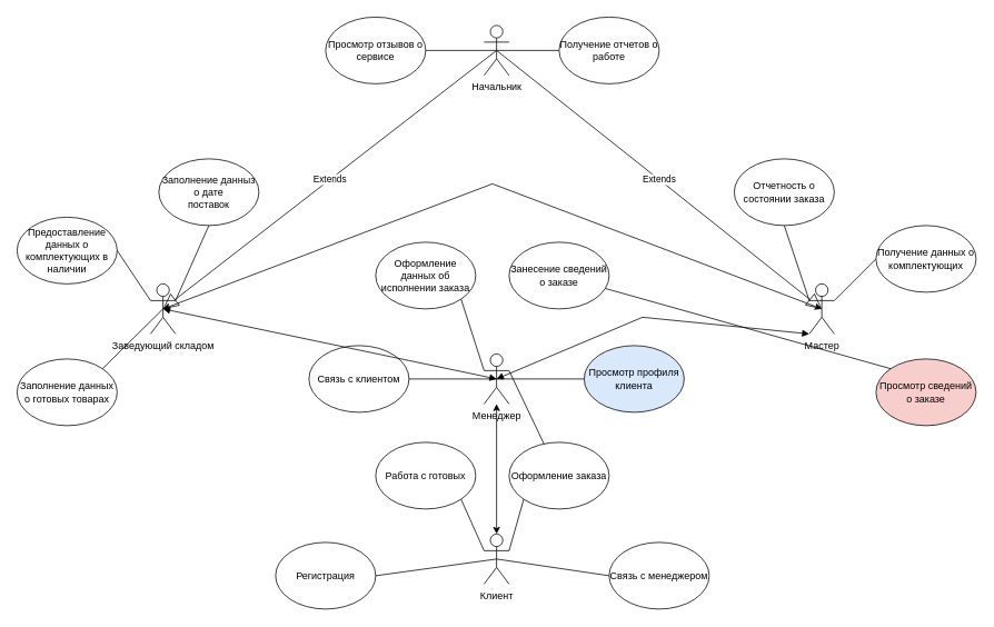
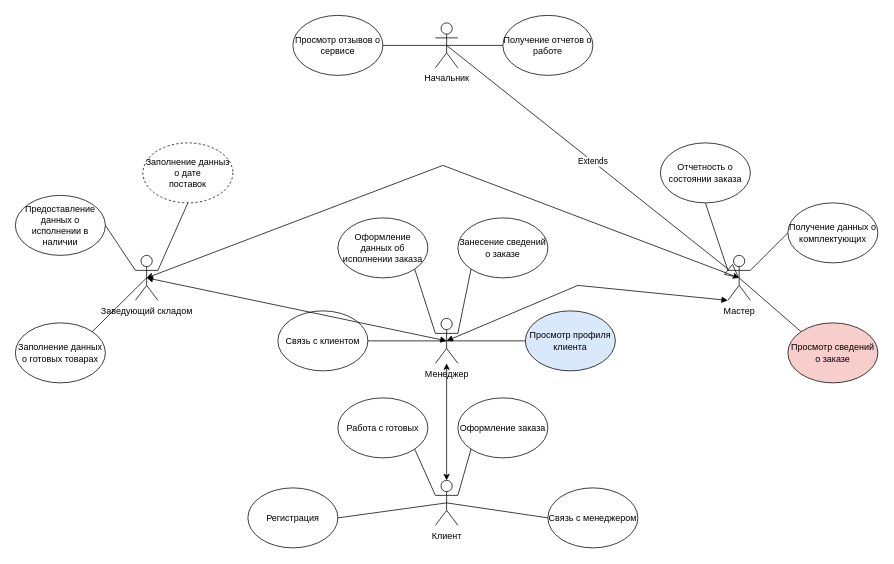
  <mxCell id="0" />
  <mxCell id="1" parent="0" />
  <mxCell id="2" value="Клиент" style="shape=umlActor;verticalLabelPosition=bottom;verticalAlign=top;html=1;outlineConnect=0;" vertex="1" parent="1"><mxGeometry x="580" y="640" width="30" height="60" as="geometry" /></mxCell>
  <mxCell id="3" value="Связь с менеджером" style="ellipse;whiteSpace=wrap;html=1;" vertex="1" parent="1"><mxGeometry x="730" y="650" width="120" height="80" as="geometry" /></mxCell>
  <mxCell id="4" value="Оформление заказа" style="ellipse;whiteSpace=wrap;html=1;" vertex="1" parent="1"><mxGeometry x="610" y="530" width="120" height="80" as="geometry" /></mxCell>
  <mxCell id="5" value="Работа с готовых" style="ellipse;whiteSpace=wrap;html=1;" vertex="1" parent="1"><mxGeometry x="450" y="530" width="120" height="80" as="geometry" /></mxCell>
  <mxCell id="6" value="Регистрация" style="ellipse;whiteSpace=wrap;html=1;" vertex="1" parent="1"><mxGeometry x="330" y="650" width="120" height="80" as="geometry" /></mxCell>
  <mxCell id="7" value="Менеджер" style="shape=umlActor;verticalLabelPosition=bottom;verticalAlign=top;html=1;outlineConnect=0;" vertex="1" parent="1"><mxGeometry x="580" y="424" width="30" height="60" as="geometry" /></mxCell>
  <mxCell id="8" value="Связь с клиентом" style="ellipse;whiteSpace=wrap;html=1;" vertex="1" parent="1"><mxGeometry x="370" y="414" width="120" height="80" as="geometry" /></mxCell>
  <mxCell id="9" value="Просмотр профиля клиента" style="ellipse;whiteSpace=wrap;html=1;fillColor=#dae8fc;" vertex="1" parent="1"><mxGeometry x="700" y="414" width="120" height="80" as="geometry" /></mxCell>
  <mxCell id="10" value="Оформление данных об исполнении заказа" style="ellipse;whiteSpace=wrap;html=1;" vertex="1" parent="1"><mxGeometry x="450" y="290" width="120" height="80" as="geometry" /></mxCell>
  <mxCell id="11" value="Занесение сведений о заказе" style="ellipse;whiteSpace=wrap;html=1;" vertex="1" parent="1"><mxGeometry x="610" y="290" width="120" height="80" as="geometry" /></mxCell>
  <mxCell id="12" value="Мастер" style="shape=umlActor;verticalLabelPosition=bottom;verticalAlign=top;html=1;outlineConnect=0;" vertex="1" parent="1"><mxGeometry x="970" y="340" width="30" height="60" as="geometry" /></mxCell>
  <mxCell id="13" value="Отчетность о состоянии заказа" style="ellipse;whiteSpace=wrap;html=1;" vertex="1" parent="1"><mxGeometry x="880" y="190" width="120" height="80" as="geometry" /></mxCell>
  <mxCell id="14" value="Получение данных о комплектующих" style="ellipse;whiteSpace=wrap;html=1;" vertex="1" parent="1"><mxGeometry x="1050" y="270" width="120" height="80" as="geometry" /></mxCell>
  <mxCell id="15" value="Просмотр сведений о заказе" style="ellipse;whiteSpace=wrap;html=1;fillColor=#f8cecc;" vertex="1" parent="1"><mxGeometry x="1050" y="430" width="120" height="80" as="geometry" /></mxCell>
  <mxCell id="16" value="Заведующий складом" style="shape=umlActor;verticalLabelPosition=bottom;verticalAlign=top;html=1;outlineConnect=0;" vertex="1" parent="1"><mxGeometry x="180" y="340" width="30" height="60" as="geometry" /></mxCell>
- <mxCell id="17" value="Заполнение данныз о дате&lt;br&gt;поставок" style="ellipse;whiteSpace=wrap;html=1;" vertex="1" parent="1"><mxGeometry x="190" y="190" width="120" height="80" as="geometry" /></mxCell>
+ <mxCell id="17" value="Заполнение данныз о дате&lt;br&gt;поставок" style="ellipse;whiteSpace=wrap;html=1;dashed=1;" vertex="1" parent="1"><mxGeometry x="190" y="190" width="120" height="80" as="geometry" /></mxCell>
  <mxCell id="18" value="Заполнение данных о готовых товарах" style="ellipse;whiteSpace=wrap;html=1;" vertex="1" parent="1"><mxGeometry x="20" y="430" width="120" height="80" as="geometry" /></mxCell>
- <mxCell id="19" value="Предоставление данных о комплектующих в наличии" style="ellipse;whiteSpace=wrap;html=1;" vertex="1" parent="1"><mxGeometry x="20" y="260" width="120" height="80" as="geometry" /></mxCell>
+ <mxCell id="19" value="Предоставление данных о исполнении в наличии" style="ellipse;whiteSpace=wrap;html=1;" vertex="1" parent="1"><mxGeometry x="20" y="260" width="120" height="80" as="geometry" /></mxCell>
  <mxCell id="20" value="Начальник" style="shape=umlActor;verticalLabelPosition=bottom;verticalAlign=top;html=1;outlineConnect=0;" vertex="1" parent="1"><mxGeometry x="580" y="30" width="30" height="60" as="geometry" /></mxCell>
  <mxCell id="21" value="Просмотр отзывов о сервисе" style="ellipse;whiteSpace=wrap;html=1;" vertex="1" parent="1"><mxGeometry x="390" y="20" width="120" height="80" as="geometry" /></mxCell>
  <mxCell id="22" value="Получение отчетов о работе" style="ellipse;whiteSpace=wrap;html=1;" vertex="1" parent="1"><mxGeometry x="670" y="20" width="120" height="80" as="geometry" /></mxCell>
  <mxCell id="23" value="" style="endArrow=none;html=1;rounded=0;exitX=0;exitY=0.5;exitDx=0;exitDy=0;entryX=0.5;entryY=0.5;entryDx=0;entryDy=0;entryPerimeter=0;" edge="1" parent="1" source="3" target="2"><mxGeometry width="50" height="50" relative="1" as="geometry"><mxPoint x="730" y="650" as="sourcePoint" /><mxPoint x="680" y="160" as="targetPoint" /></mxGeometry></mxCell>
  <mxCell id="24" value="" style="endArrow=none;html=1;rounded=0;entryX=0.5;entryY=0.5;entryDx=0;entryDy=0;entryPerimeter=0;exitX=1;exitY=0.5;exitDx=0;exitDy=0;" edge="1" parent="1" source="6" target="2"><mxGeometry width="50" height="50" relative="1" as="geometry"><mxPoint x="510" y="700" as="sourcePoint" /><mxPoint x="640" y="690" as="targetPoint" /><Array as="points" /></mxGeometry></mxCell>
  <mxCell id="25" value="" style="endArrow=none;html=1;rounded=0;exitX=0;exitY=1;exitDx=0;exitDy=0;entryX=1;entryY=0.333;entryDx=0;entryDy=0;entryPerimeter=0;" edge="1" parent="1" source="4" target="2"><mxGeometry width="50" height="50" relative="1" as="geometry"><mxPoint x="610" y="640" as="sourcePoint" /><mxPoint x="740" y="630" as="targetPoint" /></mxGeometry></mxCell>
  <mxCell id="26" value="" style="endArrow=none;html=1;rounded=0;exitX=0;exitY=0.333;exitDx=0;exitDy=0;exitPerimeter=0;entryX=1;entryY=1;entryDx=0;entryDy=0;" edge="1" parent="1" source="2" target="5"><mxGeometry width="50" height="50" relative="1" as="geometry"><mxPoint x="300" y="570" as="sourcePoint" /><mxPoint x="430" y="560" as="targetPoint" /></mxGeometry></mxCell>
  <mxCell id="27" value="" style="endArrow=none;html=1;rounded=0;entryX=0.5;entryY=0.5;entryDx=0;entryDy=0;entryPerimeter=0;exitX=1;exitY=0.5;exitDx=0;exitDy=0;" edge="1" parent="1" source="8" target="7"><mxGeometry width="50" height="50" relative="1" as="geometry"><mxPoint x="310" y="370" as="sourcePoint" /><mxPoint x="440" y="360" as="targetPoint" /><Array as="points"><mxPoint x="540" y="454" /></Array></mxGeometry></mxCell>
  <mxCell id="28" value="" style="endArrow=none;html=1;rounded=0;exitX=0;exitY=0.5;exitDx=0;exitDy=0;entryX=0.5;entryY=0.5;entryDx=0;entryDy=0;entryPerimeter=0;" edge="1" parent="1" source="9" target="7"><mxGeometry width="50" height="50" relative="1" as="geometry"><mxPoint x="780" y="530" as="sourcePoint" /><mxPoint x="910" y="520" as="targetPoint" /></mxGeometry></mxCell>
- <mxCell id="29" value="" style="endArrow=none;html=1;rounded=0;exitX=1;exitY=0.333;exitDx=0;exitDy=0;exitPerimeter=0;" edge="1" parent="1" source="7" target="4"><mxGeometry width="50" height="50" relative="1" as="geometry"><mxPoint x="790" y="550" as="sourcePoint" /><mxPoint x="920" y="540" as="targetPoint" /></mxGeometry></mxCell>
+ <mxCell id="29" value="" style="endArrow=none;html=1;rounded=0;entryX=0;entryY=1;entryDx=0;entryDy=0;exitX=1;exitY=0.333;exitDx=0;exitDy=0;exitPerimeter=0;" edge="1" parent="1" source="7" target="11"><mxGeometry width="50" height="50" relative="1" as="geometry"><mxPoint x="790" y="550" as="sourcePoint" /><mxPoint x="920" y="540" as="targetPoint" /></mxGeometry></mxCell>
  <mxCell id="30" value="" style="endArrow=none;html=1;rounded=0;exitX=0;exitY=0.333;exitDx=0;exitDy=0;exitPerimeter=0;entryX=1;entryY=1;entryDx=0;entryDy=0;" edge="1" parent="1" source="7" target="10"><mxGeometry width="50" height="50" relative="1" as="geometry"><mxPoint x="900" y="530" as="sourcePoint" /><mxPoint x="1030" y="520" as="targetPoint" /></mxGeometry></mxCell>
  <mxCell id="31" value="" style="endArrow=none;html=1;rounded=0;entryX=0;entryY=0.333;entryDx=0;entryDy=0;entryPerimeter=0;exitX=0.5;exitY=1;exitDx=0;exitDy=0;" edge="1" parent="1" source="13" target="12"><mxGeometry width="50" height="50" relative="1" as="geometry"><mxPoint x="870" y="430" as="sourcePoint" /><mxPoint x="1000" y="420" as="targetPoint" /></mxGeometry></mxCell>
- <mxCell id="32" value="" style="endArrow=none;html=1;rounded=0;exitX=0;exitY=0;exitDx=0;exitDy=0;" edge="1" parent="1" source="15" target="11"><mxGeometry width="50" height="50" relative="1" as="geometry"><mxPoint x="1060" y="390" as="sourcePoint" /><mxPoint x="1190" y="380" as="targetPoint" /></mxGeometry></mxCell>
+ <mxCell id="32" value="" style="endArrow=none;html=1;rounded=0;exitX=0;exitY=0;exitDx=0;exitDy=0;entryX=0.5;entryY=0.5;entryDx=0;entryDy=0;entryPerimeter=0;" edge="1" parent="1" source="15" target="12"><mxGeometry width="50" height="50" relative="1" as="geometry"><mxPoint x="1060" y="390" as="sourcePoint" /><mxPoint x="1190" y="380" as="targetPoint" /></mxGeometry></mxCell>
  <mxCell id="33" value="" style="endArrow=none;html=1;rounded=0;exitX=1;exitY=0.333;exitDx=0;exitDy=0;exitPerimeter=0;entryX=0;entryY=0.5;entryDx=0;entryDy=0;" edge="1" parent="1" source="12" target="14"><mxGeometry width="50" height="50" relative="1" as="geometry"><mxPoint x="1030" y="340" as="sourcePoint" /><mxPoint x="1060" y="370" as="targetPoint" /></mxGeometry></mxCell>
  <mxCell id="34" value="" style="endArrow=none;html=1;rounded=0;exitX=1;exitY=0.333;exitDx=0;exitDy=0;exitPerimeter=0;entryX=0.5;entryY=1;entryDx=0;entryDy=0;" edge="1" parent="1" source="16" target="17"><mxGeometry width="50" height="50" relative="1" as="geometry"><mxPoint x="290" y="340" as="sourcePoint" /><mxPoint x="420" y="330" as="targetPoint" /></mxGeometry></mxCell>
  <mxCell id="35" value="" style="endArrow=none;html=1;rounded=0;exitX=1;exitY=0;exitDx=0;exitDy=0;entryX=0.5;entryY=0.5;entryDx=0;entryDy=0;entryPerimeter=0;" edge="1" parent="1" source="18" target="16"><mxGeometry width="50" height="50" relative="1" as="geometry"><mxPoint x="100" y="370" as="sourcePoint" /><mxPoint x="230" y="360" as="targetPoint" /></mxGeometry></mxCell>
  <mxCell id="36" value="" style="endArrow=none;html=1;rounded=0;exitX=0;exitY=0.333;exitDx=0;exitDy=0;exitPerimeter=0;entryX=1;entryY=0.5;entryDx=0;entryDy=0;" edge="1" parent="1" source="16" target="19"><mxGeometry width="50" height="50" relative="1" as="geometry"><mxPoint x="310" y="350" as="sourcePoint" /><mxPoint x="440" y="340" as="targetPoint" /></mxGeometry></mxCell>
  <mxCell id="37" value="" style="endArrow=none;html=1;rounded=0;entryX=0;entryY=0.5;entryDx=0;entryDy=0;exitX=0.5;exitY=0.5;exitDx=0;exitDy=0;exitPerimeter=0;" edge="1" parent="1" source="20" target="22"><mxGeometry width="50" height="50" relative="1" as="geometry"><mxPoint x="630" y="130" as="sourcePoint" /><mxPoint x="760" y="120" as="targetPoint" /></mxGeometry></mxCell>
  <mxCell id="38" value="" style="endArrow=none;html=1;rounded=0;exitX=0.5;exitY=0.5;exitDx=0;exitDy=0;exitPerimeter=0;entryX=1;entryY=0.5;entryDx=0;entryDy=0;" edge="1" parent="1" source="20" target="21"><mxGeometry width="50" height="50" relative="1" as="geometry"><mxPoint x="570" y="180" as="sourcePoint" /><mxPoint x="700" y="170" as="targetPoint" /></mxGeometry></mxCell>
  <mxCell id="39" value="" style="endArrow=classic;startArrow=classic;html=1;rounded=0;exitX=0.5;exitY=0;exitDx=0;exitDy=0;exitPerimeter=0;" edge="1" parent="1" source="2" target="7"><mxGeometry width="50" height="50" relative="1" as="geometry"><mxPoint x="630" y="250" as="sourcePoint" /><mxPoint x="680" y="200" as="targetPoint" /></mxGeometry></mxCell>
  <mxCell id="40" value="" style="endArrow=classic;startArrow=classic;html=1;rounded=0;entryX=0.5;entryY=0.5;entryDx=0;entryDy=0;entryPerimeter=0;exitX=0.5;exitY=0.5;exitDx=0;exitDy=0;exitPerimeter=0;" edge="1" parent="1" source="16" target="12"><mxGeometry width="50" height="50" relative="1" as="geometry"><mxPoint x="630" y="340" as="sourcePoint" /><mxPoint x="680" y="290" as="targetPoint" /><Array as="points"><mxPoint x="590" y="220" /></Array></mxGeometry></mxCell>
  <mxCell id="41" value="" style="endArrow=block;startArrow=block;endFill=1;startFill=1;html=1;rounded=0;entryX=0;entryY=1;entryDx=0;entryDy=0;entryPerimeter=0;exitX=0.5;exitY=0.5;exitDx=0;exitDy=0;exitPerimeter=0;" edge="1" parent="1" source="7" target="12"><mxGeometry width="160" relative="1" as="geometry"><mxPoint x="570" y="460" as="sourcePoint" /><mxPoint x="730" y="460" as="targetPoint" /><Array as="points"><mxPoint x="770" y="380" /></Array></mxGeometry></mxCell>
  <mxCell id="42" value="Extends" style="endArrow=block;endSize=16;endFill=0;html=1;rounded=0;exitX=0.5;exitY=0.5;exitDx=0;exitDy=0;exitPerimeter=0;entryX=0.5;entryY=0.5;entryDx=0;entryDy=0;entryPerimeter=0;" edge="1" parent="1" source="20" target="12"><mxGeometry width="160" relative="1" as="geometry"><mxPoint x="620" y="160" as="sourcePoint" /><mxPoint x="730" y="320" as="targetPoint" /></mxGeometry></mxCell>
- <mxCell id="43" value="Extends" style="endArrow=block;endSize=16;endFill=0;html=1;rounded=0;entryX=0.5;entryY=0.5;entryDx=0;entryDy=0;entryPerimeter=0;exitX=0.5;exitY=0.5;exitDx=0;exitDy=0;exitPerimeter=0;" edge="1" parent="1" source="20" target="16"><mxGeometry width="160" relative="1" as="geometry"><mxPoint x="510" y="130" as="sourcePoint" /><mxPoint x="730" y="320" as="targetPoint" /></mxGeometry></mxCell>
  <mxCell id="44" value="" style="endArrow=block;startArrow=block;endFill=1;startFill=1;html=1;rounded=0;exitX=0.5;exitY=0.5;exitDx=0;exitDy=0;exitPerimeter=0;entryX=0.5;entryY=0.5;entryDx=0;entryDy=0;entryPerimeter=0;" edge="1" parent="1" source="16" target="7"><mxGeometry width="160" relative="1" as="geometry"><mxPoint x="570" y="460" as="sourcePoint" /><mxPoint x="730" y="460" as="targetPoint" /></mxGeometry></mxCell>
